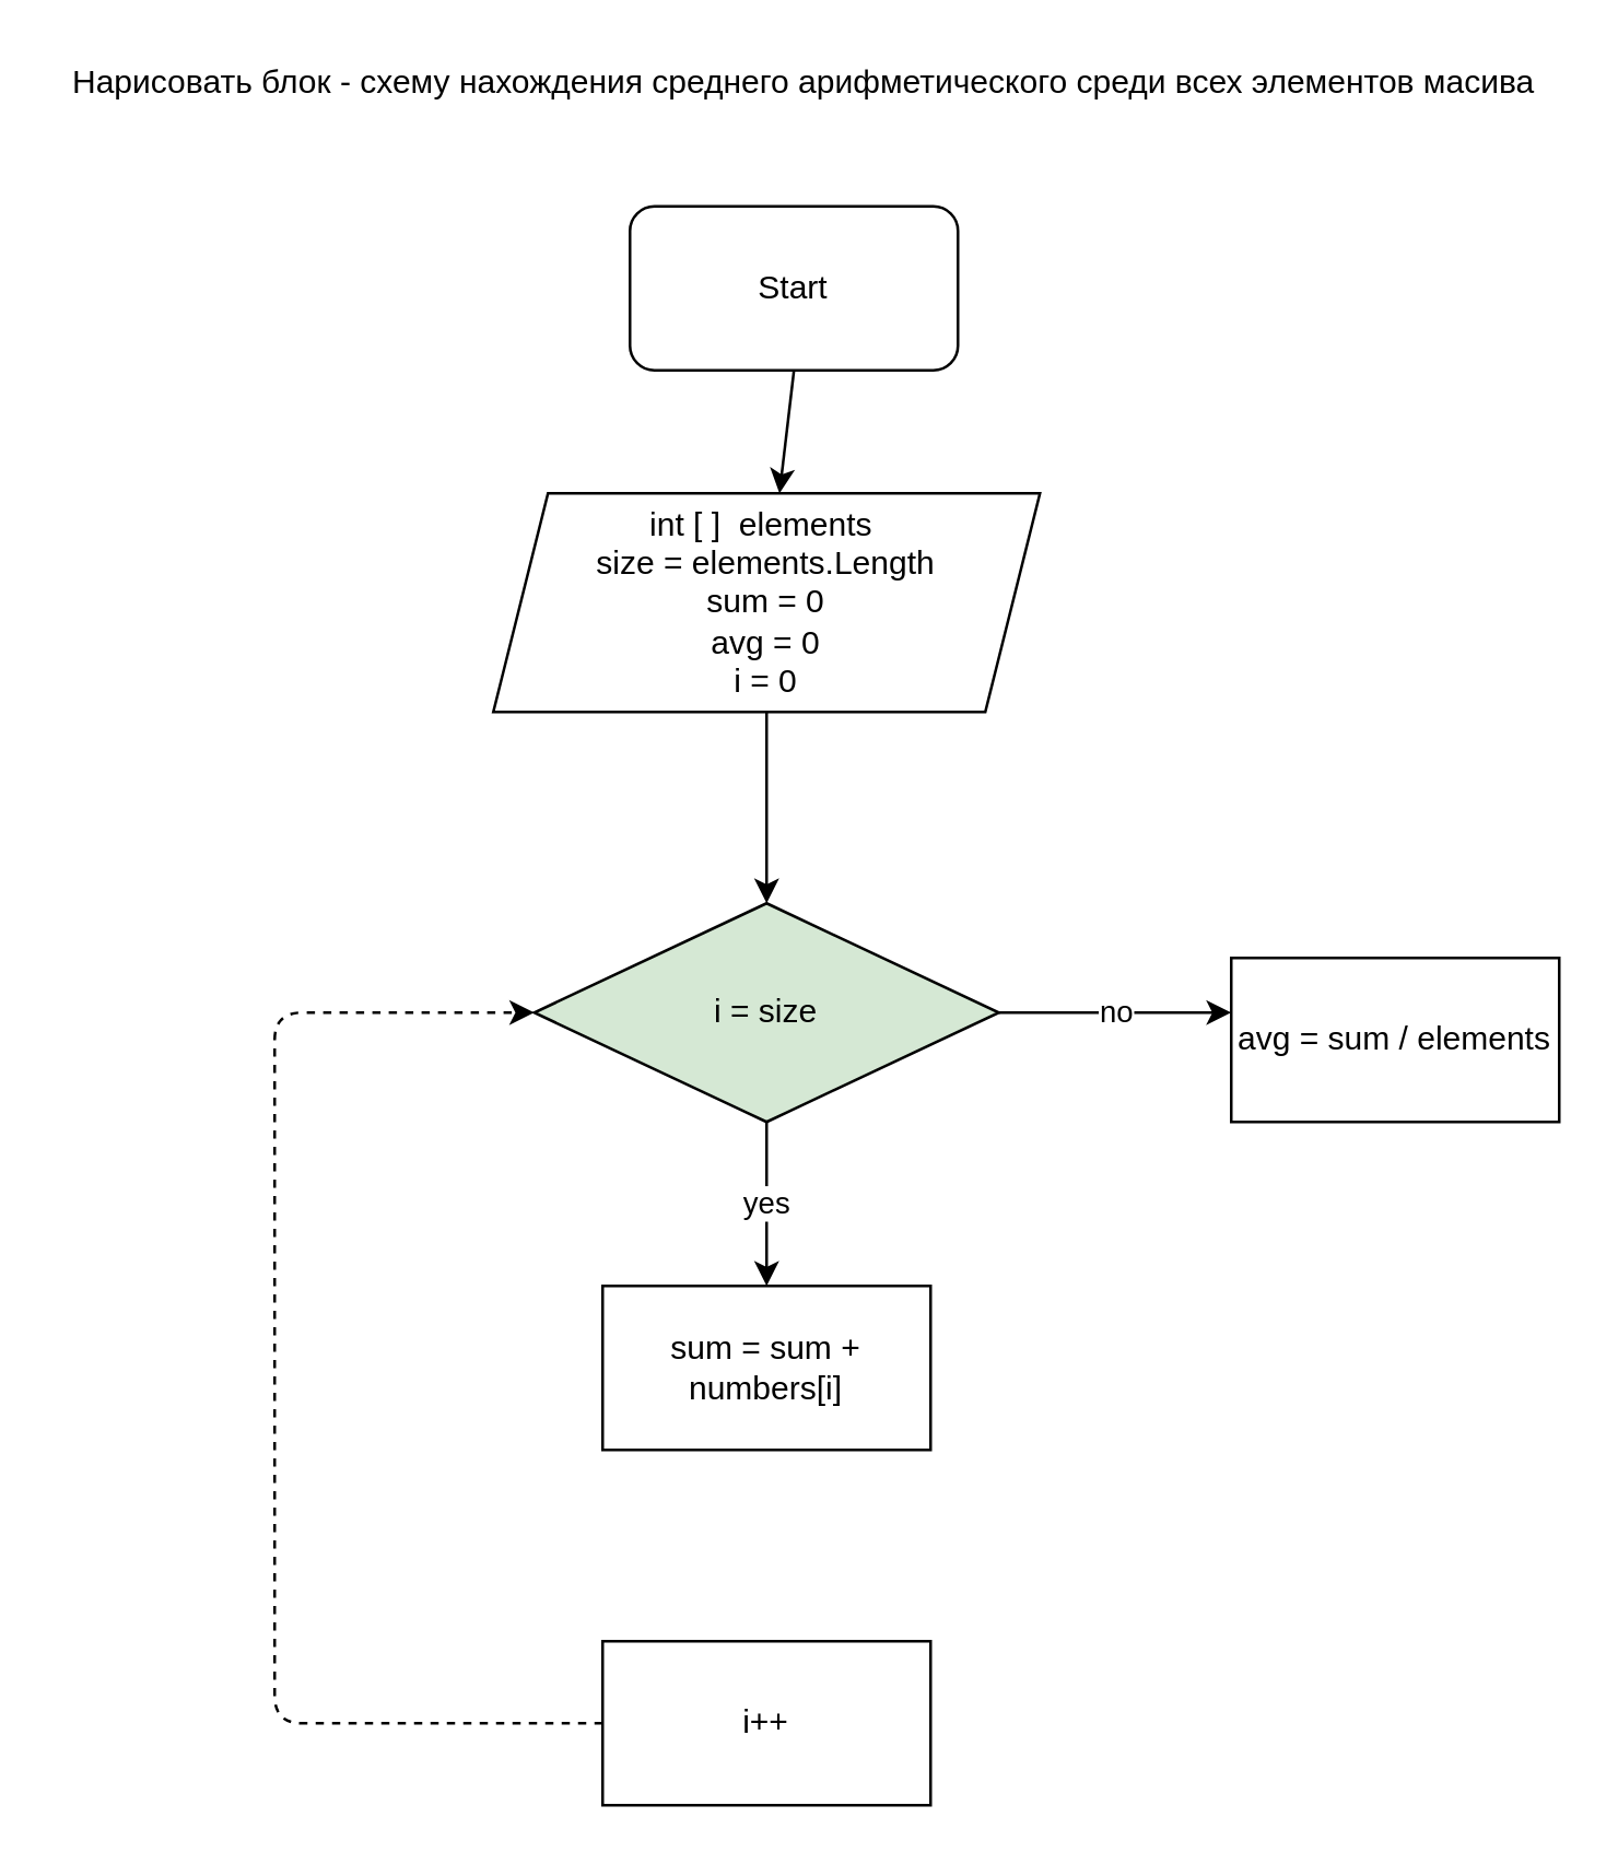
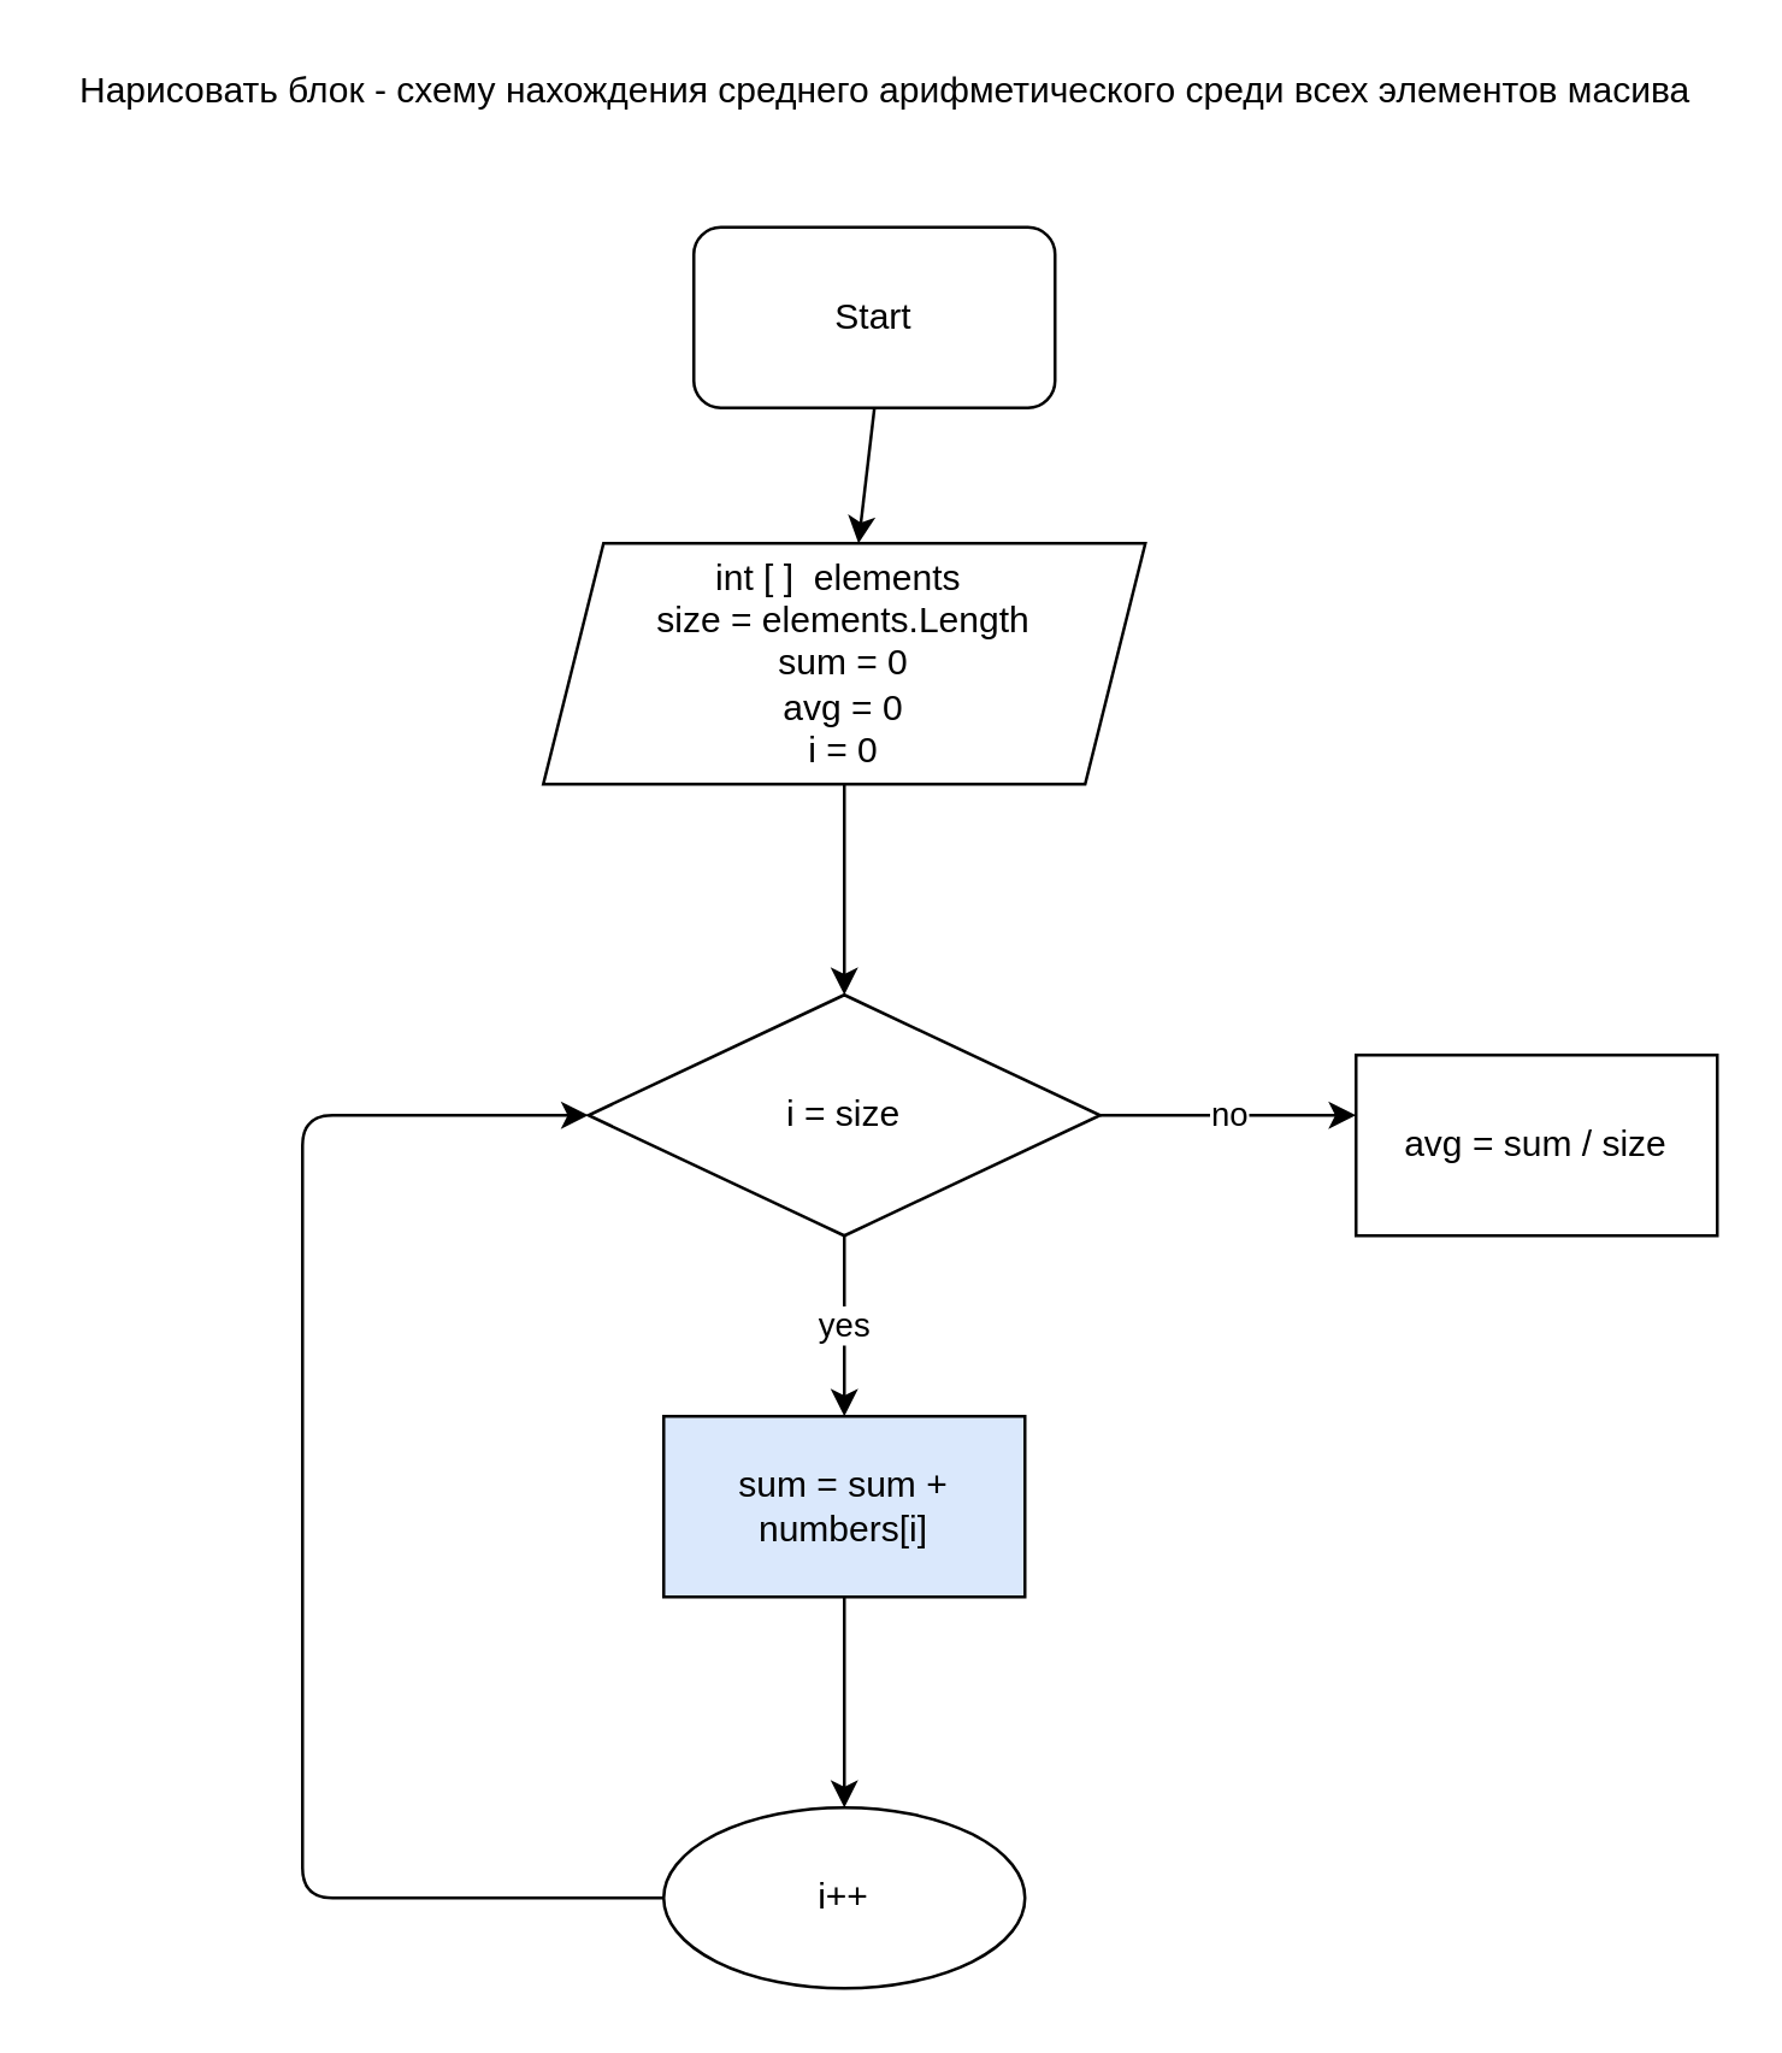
  <mxCell id="0" />
  <mxCell id="1" parent="0" />
  <mxCell id="2" value="Нарисовать блок - схему нахождения среднего арифметического среди всех элементов масива&amp;nbsp;" style="text;html=1;align=center;verticalAlign=middle;resizable=0;points=[];autosize=1;strokeColor=none;fillColor=none;" parent="1" vertex="1"><mxGeometry x="20" y="20" width="550" height="20" as="geometry" /></mxCell>
  <mxCell id="3" value="" style="edgeStyle=none;html=1;exitX=0.5;exitY=1;exitDx=0;exitDy=0;" edge="1" parent="1" source="4" target="6"><mxGeometry relative="1" as="geometry"><mxPoint x="280" y="170" as="sourcePoint" /></mxGeometry></mxCell>
  <mxCell id="4" value="Start" style="rounded=1;whiteSpace=wrap;html=1;" vertex="1" parent="1"><mxGeometry x="230" y="75" width="120" height="60" as="geometry" /></mxCell>
  <mxCell id="5" style="edgeStyle=none;html=1;exitX=0.5;exitY=1;exitDx=0;exitDy=0;entryX=0.5;entryY=0;entryDx=0;entryDy=0;" edge="1" parent="1" source="6" target="9"><mxGeometry relative="1" as="geometry" /></mxCell>
  <mxCell id="6" value="int [ ]&amp;nbsp; elements&amp;nbsp;&lt;br&gt;size = elements.Length&lt;br&gt;sum = 0&lt;br&gt;avg = 0&lt;br&gt;i = 0" style="shape=parallelogram;perimeter=parallelogramPerimeter;whiteSpace=wrap;html=1;fixedSize=1;" vertex="1" parent="1"><mxGeometry x="180" y="180" width="200" height="80" as="geometry" /></mxCell>
  <mxCell id="7" value="no" style="edgeStyle=none;html=1;exitX=1;exitY=0.5;exitDx=0;exitDy=0;entryX=0;entryY=0.5;entryDx=0;entryDy=0;" edge="1" parent="1" source="9"><mxGeometry relative="1" as="geometry"><mxPoint x="450" y="370" as="targetPoint" /></mxGeometry></mxCell>
  <mxCell id="8" value="yes" style="edgeStyle=none;html=1;exitX=0.5;exitY=1;exitDx=0;exitDy=0;entryX=0.5;entryY=0;entryDx=0;entryDy=0;" edge="1" parent="1" source="9"><mxGeometry relative="1" as="geometry"><mxPoint x="280" y="470" as="targetPoint" /></mxGeometry></mxCell>
- <mxCell id="9" value="i = size" style="rhombus;whiteSpace=wrap;html=1;fillColor=#d5e8d4;" vertex="1" parent="1"><mxGeometry x="195" y="330" width="170" height="80" as="geometry" /></mxCell>
- <mxCell id="10" value="avg = sum / elements" style="rounded=0;whiteSpace=wrap;html=1;" vertex="1" parent="1"><mxGeometry x="450" y="350" width="120" height="60" as="geometry" /></mxCell>
- <mxCell id="12" value="sum = sum + numbers[i]" style="rounded=0;whiteSpace=wrap;html=1;" vertex="1" parent="1"><mxGeometry x="220" y="470" width="120" height="60" as="geometry" /></mxCell>
- <mxCell id="13" style="edgeStyle=none;html=1;exitX=0;exitY=0.5;exitDx=0;exitDy=0;entryX=0;entryY=0.5;entryDx=0;entryDy=0;dashed=1;" edge="1" parent="1" source="14" target="9"><mxGeometry relative="1" as="geometry"><Array as="points"><mxPoint x="100" y="630" /><mxPoint x="100" y="370" /></Array></mxGeometry></mxCell>
- <mxCell id="14" value="i++" style="rounded=0;whiteSpace=wrap;html=1;" vertex="1" parent="1"><mxGeometry x="220" y="600" width="120" height="60" as="geometry" /></mxCell>
+ <mxCell id="9" value="i = size" style="rhombus;whiteSpace=wrap;html=1;" vertex="1" parent="1"><mxGeometry x="195" y="330" width="170" height="80" as="geometry" /></mxCell>
+ <mxCell id="10" value="avg = sum / size" style="rounded=0;whiteSpace=wrap;html=1;" vertex="1" parent="1"><mxGeometry x="450" y="350" width="120" height="60" as="geometry" /></mxCell>
+ <mxCell id="11" style="edgeStyle=none;html=1;exitX=0.5;exitY=1;exitDx=0;exitDy=0;entryX=0.5;entryY=0;entryDx=0;entryDy=0;" edge="1" parent="1" source="12" target="14"><mxGeometry relative="1" as="geometry" /></mxCell>
+ <mxCell id="12" value="sum = sum + numbers[i]" style="rounded=0;whiteSpace=wrap;html=1;fillColor=#dae8fc;" vertex="1" parent="1"><mxGeometry x="220" y="470" width="120" height="60" as="geometry" /></mxCell>
+ <mxCell id="13" style="edgeStyle=none;html=1;exitX=0;exitY=0.5;exitDx=0;exitDy=0;entryX=0;entryY=0.5;entryDx=0;entryDy=0;" edge="1" parent="1" source="14" target="9"><mxGeometry relative="1" as="geometry"><Array as="points"><mxPoint x="100" y="630" /><mxPoint x="100" y="370" /></Array></mxGeometry></mxCell>
+ <mxCell id="14" value="i++" style="ellipse;whiteSpace=wrap;html=1;" vertex="1" parent="1"><mxGeometry x="220" y="600" width="120" height="60" as="geometry" /></mxCell>
